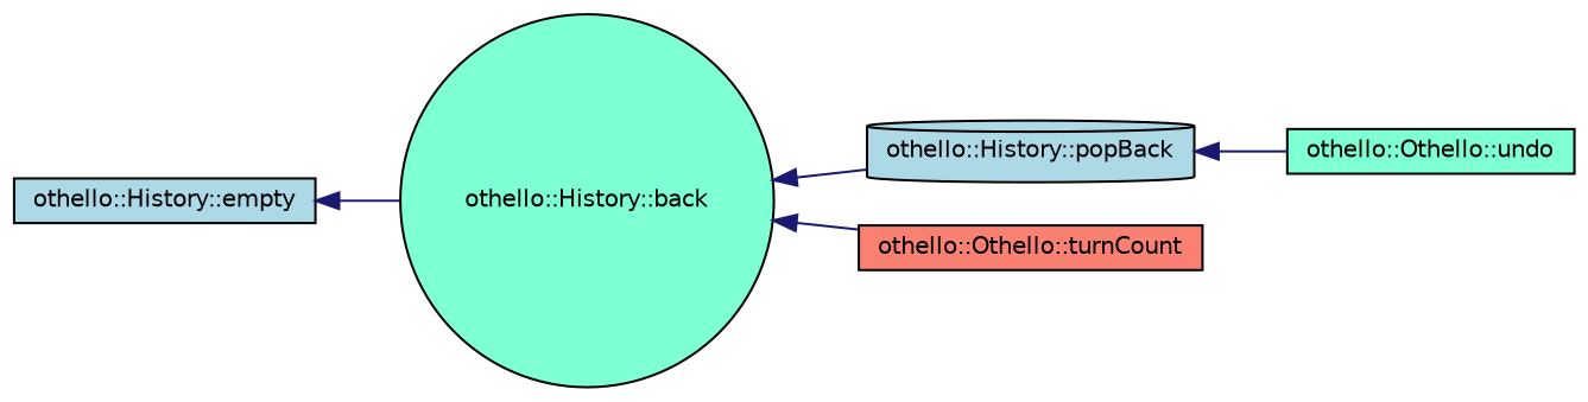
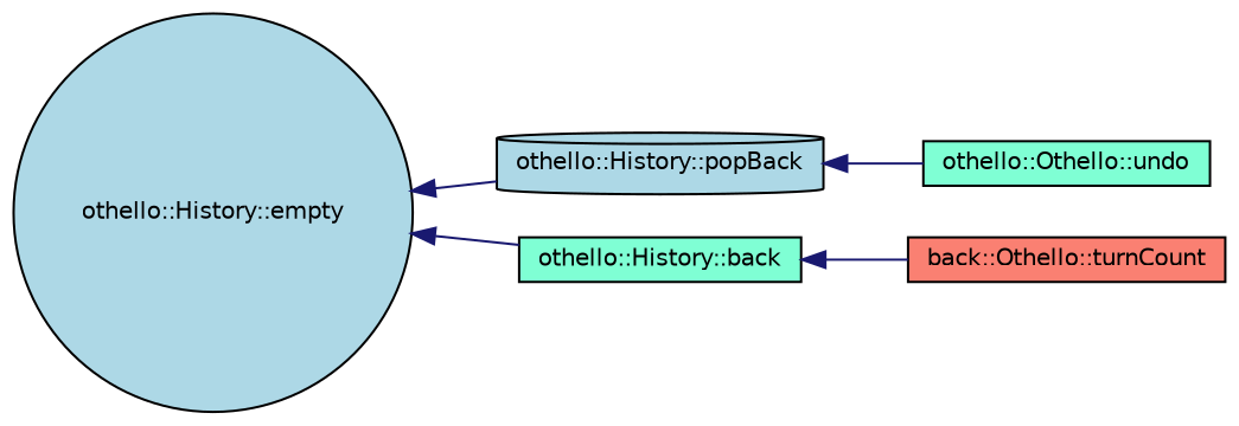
  digraph {
    rankdir=LR
    node [color=black fillcolor=lightblue fontname=Helvetica fontsize=10 shape=circle style=filled]
    edge [color=midnightblue dir=back fontname=Helvetica fontsize=10 labelfontname=Helvetica labelfontsize=10 style=solid]
-   n1 [fontcolor=black height=0.2 label="othello::History::empty" shape=box width=0.4]
+   n1 [fontcolor=black height=0.2 label="othello::History::empty" width=0.4]
    n2 [height=0.2 label="othello::History::popBack" shape=cylinder width=0.4]
-   n3 [fillcolor=aquamarine height=0.2 label="othello::History::back" width=0.4]
+   n3 [fillcolor=aquamarine height=0.2 label="othello::History::back" shape=box width=0.4]
    n4 [fillcolor=aquamarine height=0.2 label="othello::Othello::undo" shape=box width=0.4]
-   n5 [fillcolor=salmon height=0.2 label="othello::Othello::turnCount" shape=box width=0.4]
-   n3 -> n2
+   n5 [fillcolor=salmon height=0.2 label="back::Othello::turnCount" shape=box width=0.4]
+   n1 -> n2
    n1 -> n3
    n2 -> n4
    n3 -> n5
  }
